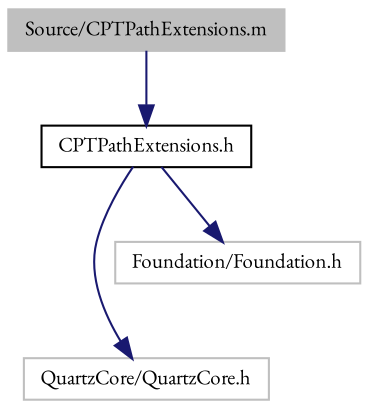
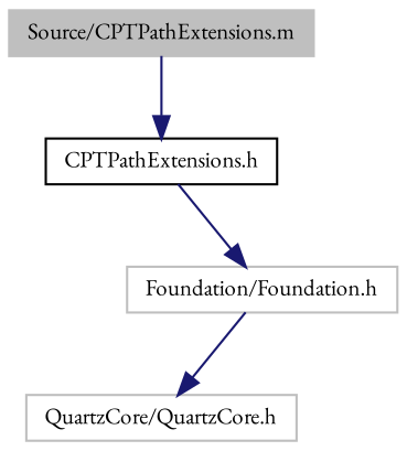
  digraph {
    fontname="EB Garamond"
    node [color=grey75 fontname="EB Garamond" fontsize=10 shape=record]
    edge [color=midnightblue fontname="EB Garamond" fontsize=10 labelfontname="Lucinda Grande" labelfontsize=10 style=solid]
    n1 [fillcolor=grey75 fontcolor=black height=0.2 label="Source/CPTPathExtensions.m" style=filled width=0.4]
    n2 [color=black height=0.2 label="CPTPathExtensions.h" width=0.4]
    n3 [height=0.2 label="QuartzCore/QuartzCore.h" width=0.4]
    n4 [height=0.2 label="Foundation/Foundation.h" width=0.4]
    n1 -> n2
-   n2 -> n3
+   n4 -> n3
    n2 -> n4
  }
